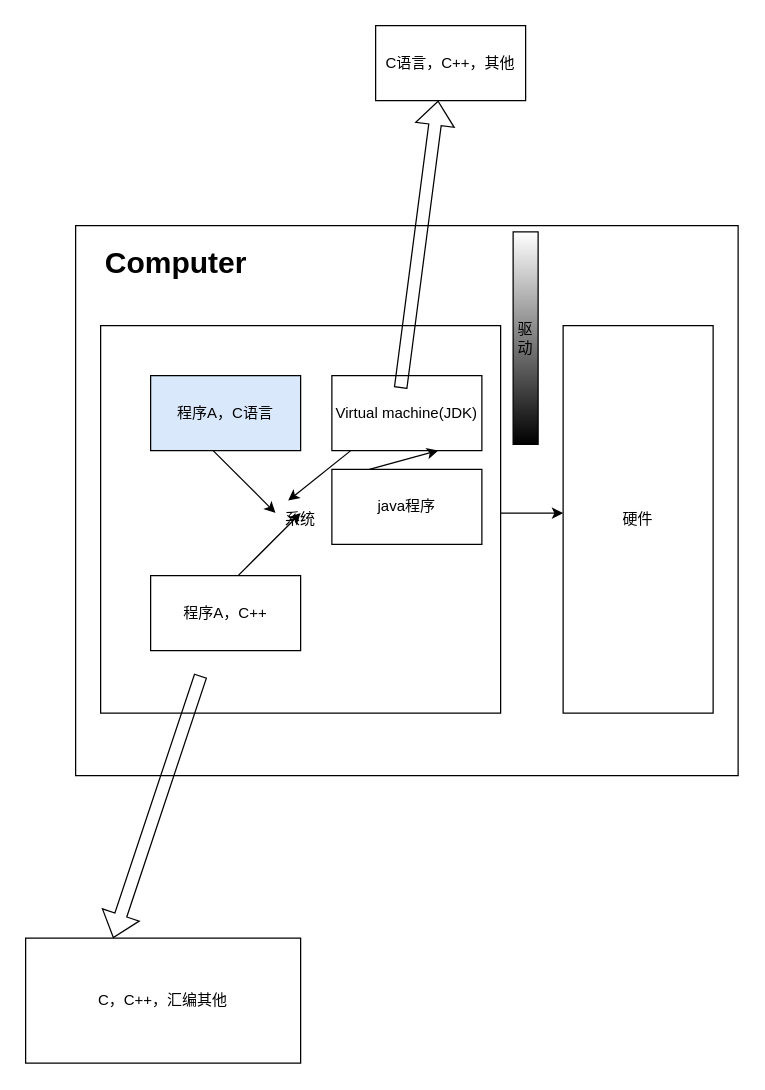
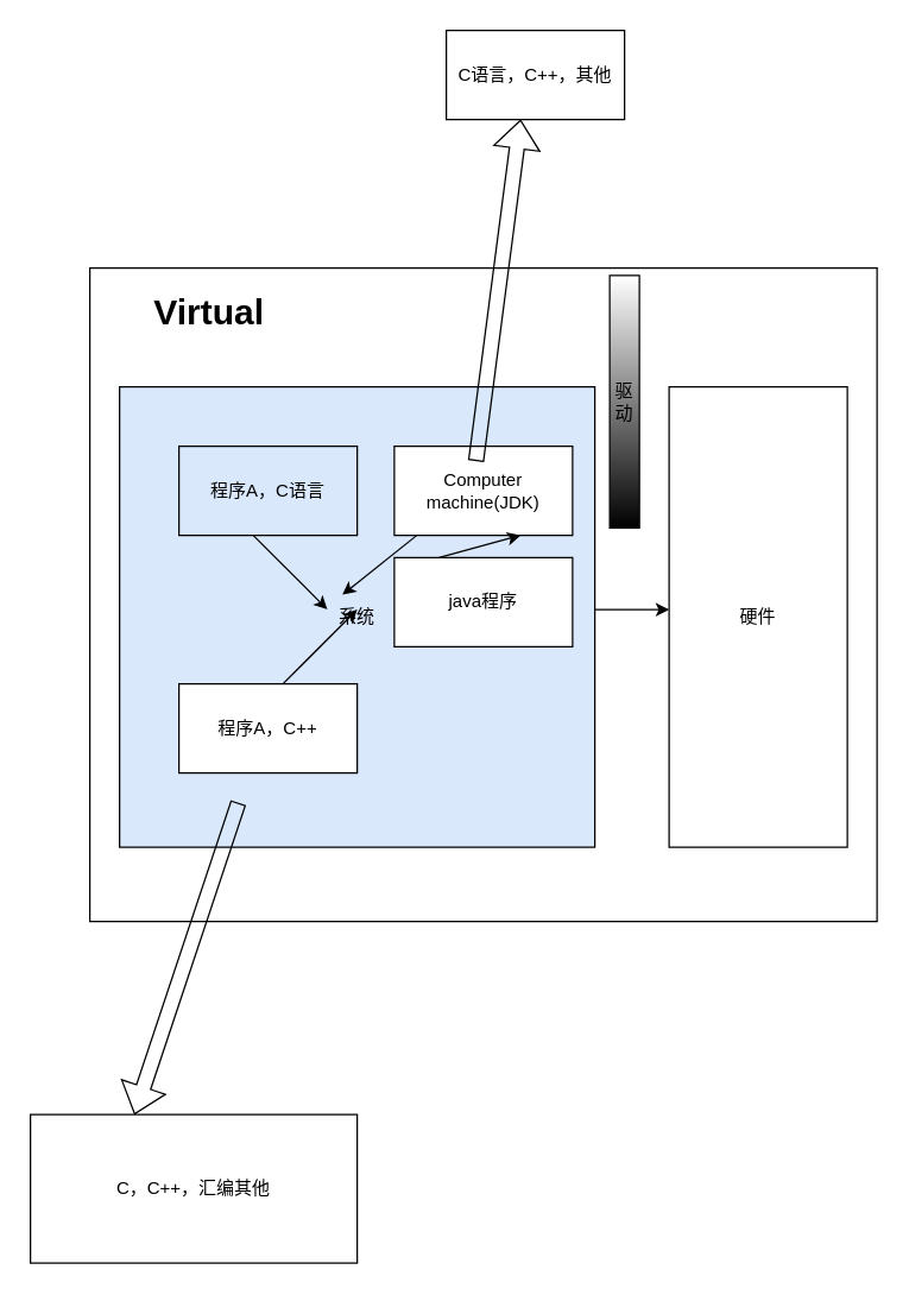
  <mxCell id="0" />
  <mxCell id="1" parent="0" />
  <mxCell id="2" value="" style="rounded=0;whiteSpace=wrap;html=1;" vertex="1" parent="1"><mxGeometry x="60" y="180" width="530" height="440" as="geometry" /></mxCell>
- <mxCell id="3" value="Computer" style="text;strokeColor=none;fillColor=none;html=1;fontSize=24;fontStyle=1;verticalAlign=middle;align=center;" vertex="1" parent="1"><mxGeometry x="90" y="190" width="100" height="40" as="geometry" /></mxCell>
- <mxCell id="4" value="系统" style="rounded=0;whiteSpace=wrap;html=1;" vertex="1" parent="1"><mxGeometry x="80" y="260" width="320" height="310" as="geometry" /></mxCell>
+ <mxCell id="3" value="Virtual" style="text;strokeColor=none;fillColor=none;html=1;fontSize=24;fontStyle=1;verticalAlign=middle;align=center;" vertex="1" parent="1"><mxGeometry x="90" y="190" width="100" height="40" as="geometry" /></mxCell>
+ <mxCell id="4" value="系统" style="rounded=0;whiteSpace=wrap;html=1;fillColor=#dae8fc;" vertex="1" parent="1"><mxGeometry x="80" y="260" width="320" height="310" as="geometry" /></mxCell>
  <mxCell id="5" value="硬件" style="rounded=0;whiteSpace=wrap;html=1;" vertex="1" parent="1"><mxGeometry x="450" y="260" width="120" height="310" as="geometry" /></mxCell>
  <mxCell id="6" value="" style="shape=flexArrow;endArrow=classic;html=1;rounded=0;" edge="1" parent="1"><mxGeometry width="50" height="50" relative="1" as="geometry"><mxPoint x="160" y="540" as="sourcePoint" /><mxPoint x="90" y="750" as="targetPoint" /></mxGeometry></mxCell>
  <mxCell id="7" value="C，C++，汇编其他" style="rounded=0;whiteSpace=wrap;html=1;" vertex="1" parent="1"><mxGeometry x="20" y="750" width="220" height="100" as="geometry" /></mxCell>
  <mxCell id="8" value="程序A，C语言" style="rounded=0;whiteSpace=wrap;html=1;fillColor=#dae8fc;" vertex="1" parent="1"><mxGeometry x="120" y="300" width="120" height="60" as="geometry" /></mxCell>
- <mxCell id="9" value="Virtual machine(JDK)" style="rounded=0;whiteSpace=wrap;html=1;" vertex="1" parent="1"><mxGeometry x="265" y="300" width="120" height="60" as="geometry" /></mxCell>
+ <mxCell id="9" value="Computer machine(JDK)" style="rounded=0;whiteSpace=wrap;html=1;" vertex="1" parent="1"><mxGeometry x="265" y="300" width="120" height="60" as="geometry" /></mxCell>
  <mxCell id="10" value="java程序" style="rounded=0;whiteSpace=wrap;html=1;" vertex="1" parent="1"><mxGeometry x="265" y="375" width="120" height="60" as="geometry" /></mxCell>
  <mxCell id="11" value="" style="shape=flexArrow;endArrow=classic;html=1;rounded=0;" edge="1" parent="1"><mxGeometry width="50" height="50" relative="1" as="geometry"><mxPoint x="320" y="310" as="sourcePoint" /><mxPoint x="350" y="80" as="targetPoint" /></mxGeometry></mxCell>
  <mxCell id="12" value="C语言，C++，其他" style="rounded=0;whiteSpace=wrap;html=1;" vertex="1" parent="1"><mxGeometry x="300" y="20" width="120" height="60" as="geometry" /></mxCell>
  <mxCell id="13" value="" style="endArrow=classic;html=1;rounded=0;exitX=0.25;exitY=0;exitDx=0;exitDy=0;" edge="1" parent="1" source="10"><mxGeometry width="50" height="50" relative="1" as="geometry"><mxPoint x="300" y="410" as="sourcePoint" /><mxPoint x="350" y="360" as="targetPoint" /></mxGeometry></mxCell>
  <mxCell id="14" value="" style="endArrow=classic;html=1;rounded=0;entryX=0.333;entryY=0.677;entryDx=0;entryDy=0;entryPerimeter=0;" edge="1" parent="1"><mxGeometry width="50" height="50" relative="1" as="geometry"><mxPoint x="170" y="360" as="sourcePoint" /><mxPoint x="219.89" y="409.87" as="targetPoint" /></mxGeometry></mxCell>
  <mxCell id="15" value="" style="endArrow=classic;html=1;rounded=0;entryX=0.333;entryY=0.677;entryDx=0;entryDy=0;entryPerimeter=0;" edge="1" parent="1"><mxGeometry width="50" height="50" relative="1" as="geometry"><mxPoint x="280.11" y="360" as="sourcePoint" /><mxPoint x="230" y="400" as="targetPoint" /></mxGeometry></mxCell>
  <mxCell id="16" value="" style="endArrow=classic;html=1;rounded=0;exitX=1;exitY=0.484;exitDx=0;exitDy=0;exitPerimeter=0;" edge="1" parent="1" source="4"><mxGeometry width="50" height="50" relative="1" as="geometry"><mxPoint x="410" y="410" as="sourcePoint" /><mxPoint x="450" y="410" as="targetPoint" /></mxGeometry></mxCell>
  <mxCell id="17" value="驱动" style="rounded=0;whiteSpace=wrap;html=1;gradientColor=default;" vertex="1" parent="1"><mxGeometry x="410" y="185" width="20" height="170" as="geometry" /></mxCell>
  <mxCell id="18" value="程序A，C++" style="rounded=0;whiteSpace=wrap;html=1;" vertex="1" parent="1"><mxGeometry x="120" y="460" width="120" height="60" as="geometry" /></mxCell>
  <mxCell id="19" value="" style="endArrow=classic;html=1;rounded=0;" edge="1" parent="1"><mxGeometry width="50" height="50" relative="1" as="geometry"><mxPoint x="190" y="460" as="sourcePoint" /><mxPoint x="240" y="410" as="targetPoint" /></mxGeometry></mxCell>
